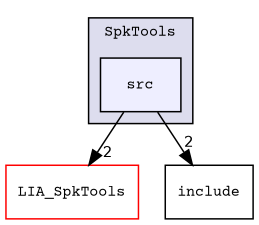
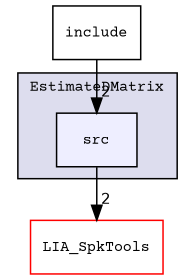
  digraph {
    compound=true
    fontname="Courier Prime"
    node [fontname="Courier Prime" fontsize=10 shape=box style=filled]
    edge [fontname="Courier Prime" headlabel=2 labeldistance=1.5 labelfontname=Helvetica labelfontsize=10]
    n1 [fillcolor="#eeeeff" label=src pencolor=black]
    n2 [color=red fillcolor=white label=LIA_SpkTools]
    n3 [label=include style=""]
    subgraph cluster_1 {
      bgcolor="#ddddee"
      fontsize=10
-     label=SpkTools
+     label=EstimateDMatrix
      pencolor=black
      n1
    }
    n1 -> n2
-   n1 -> n3
+   n3 -> n1
  }
